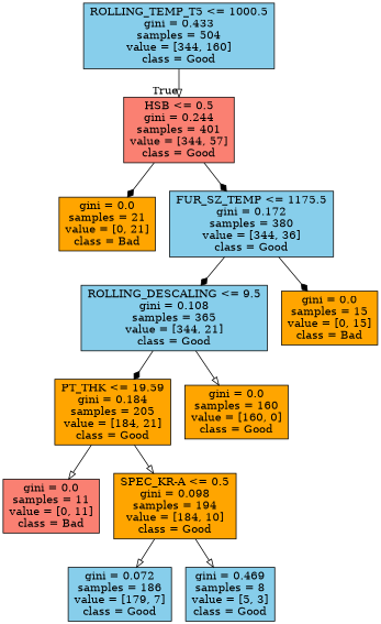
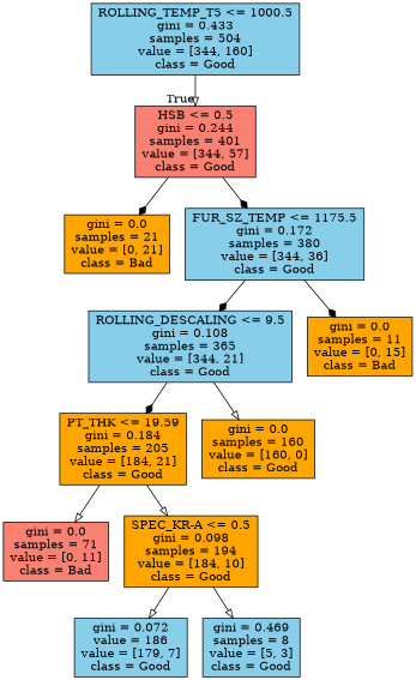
  digraph {
    fontname="DejaVu Serif"
    node [color=black fillcolor=skyblue fontname="DejaVu Serif" shape=box style=filled]
    edge [arrowhead=onormal fontname="DejaVu Serif"]
    n1 [label="ROLLING_TEMP_T5 <= 1000.5\ngini = 0.433\nsamples = 504\nvalue = [344, 160]\nclass = Good"]
    n2 [fillcolor=salmon label="HSB <= 0.5\ngini = 0.244\nsamples = 401\nvalue = [344, 57]\nclass = Good"]
    n3 [fillcolor=orange label="gini = 0.0\nsamples = 21\nvalue = [0, 21]\nclass = Bad"]
    n4 [label="FUR_SZ_TEMP <= 1175.5\ngini = 0.172\nsamples = 380\nvalue = [344, 36]\nclass = Good"]
    n5 [label="ROLLING_DESCALING <= 9.5\ngini = 0.108\nsamples = 365\nvalue = [344, 21]\nclass = Good"]
-   n6 [fillcolor=orange label="gini = 0.0\nsamples = 15\nvalue = [0, 15]\nclass = Bad"]
+   n6 [fillcolor=orange label="gini = 0.0\nsamples = 11\nvalue = [0, 15]\nclass = Bad"]
    n7 [fillcolor=orange label="PT_THK <= 19.59\ngini = 0.184\nsamples = 205\nvalue = [184, 21]\nclass = Good"]
    n8 [fillcolor=orange label="gini = 0.0\nsamples = 160\nvalue = [160, 0]\nclass = Good"]
-   n9 [fillcolor=salmon label="gini = 0.0\nsamples = 11\nvalue = [0, 11]\nclass = Bad"]
+   n9 [fillcolor=salmon label="gini = 0.0\nsamples = 71\nvalue = [0, 11]\nclass = Bad"]
    n10 [fillcolor=orange label="SPEC_KR-A <= 0.5\ngini = 0.098\nsamples = 194\nvalue = [184, 10]\nclass = Good"]
-   n11 [label="gini = 0.072\nsamples = 186\nvalue = [179, 7]\nclass = Good"]
+   n11 [label="gini = 0.072\nvalue = 186\nvalue = [179, 7]\nclass = Good"]
    n12 [label="gini = 0.469\nsamples = 8\nvalue = [5, 3]\nclass = Good"]
    n1 -> n2 [headlabel=True labelangle=45 labeldistance=2.5]
    n2 -> n3 [arrowhead=diamond]
    n2 -> n4 [arrowhead=diamond]
    n4 -> n5 [arrowhead=diamond]
    n4 -> n6 [arrowhead=diamond]
    n5 -> n7 [arrowhead=diamond]
    n5 -> n8
    n7 -> n9
    n7 -> n10
    n10 -> n11
    n10 -> n12
  }
